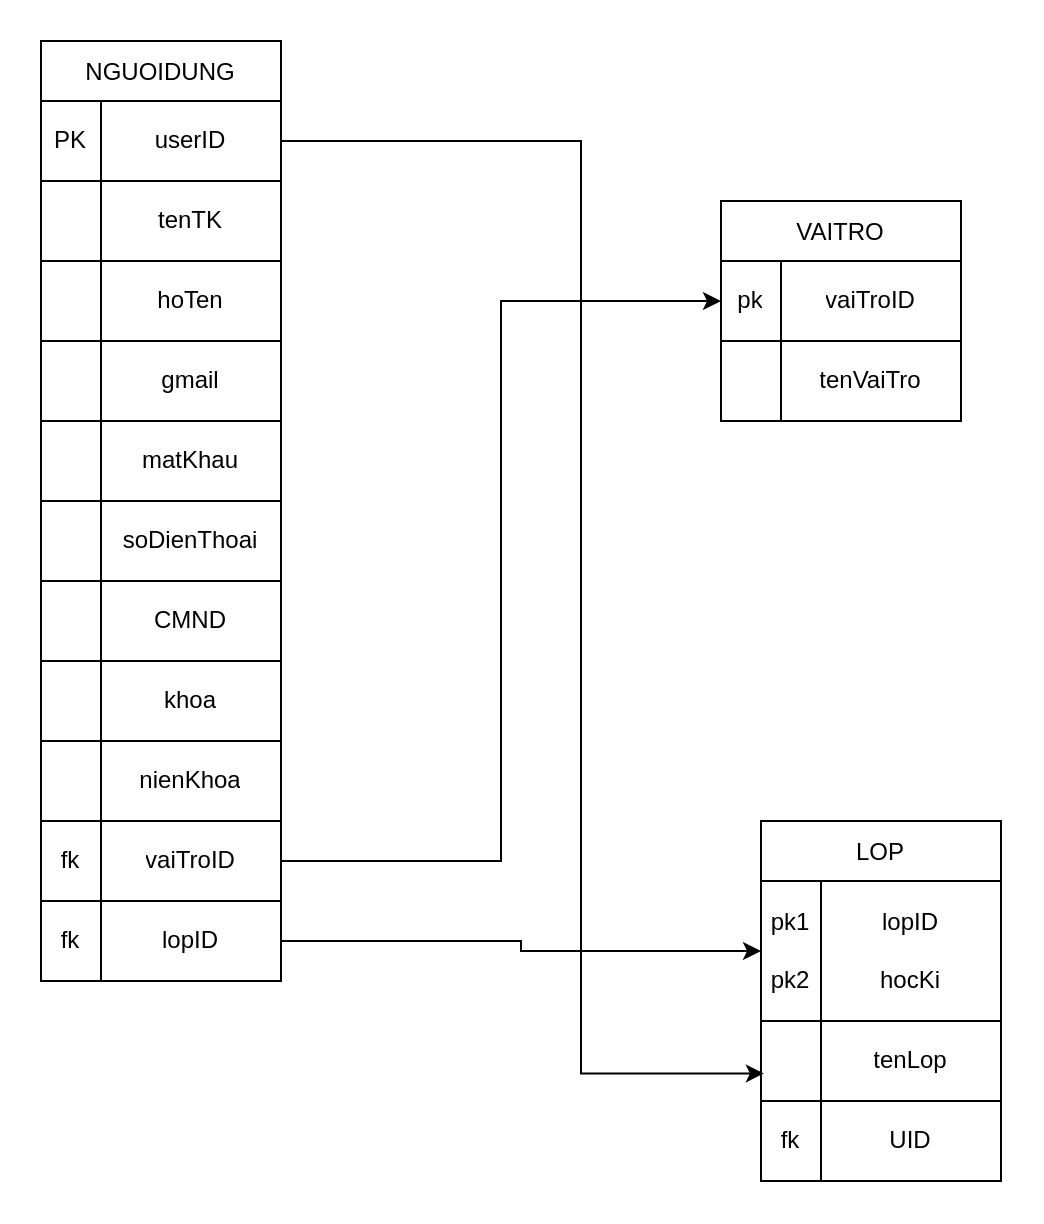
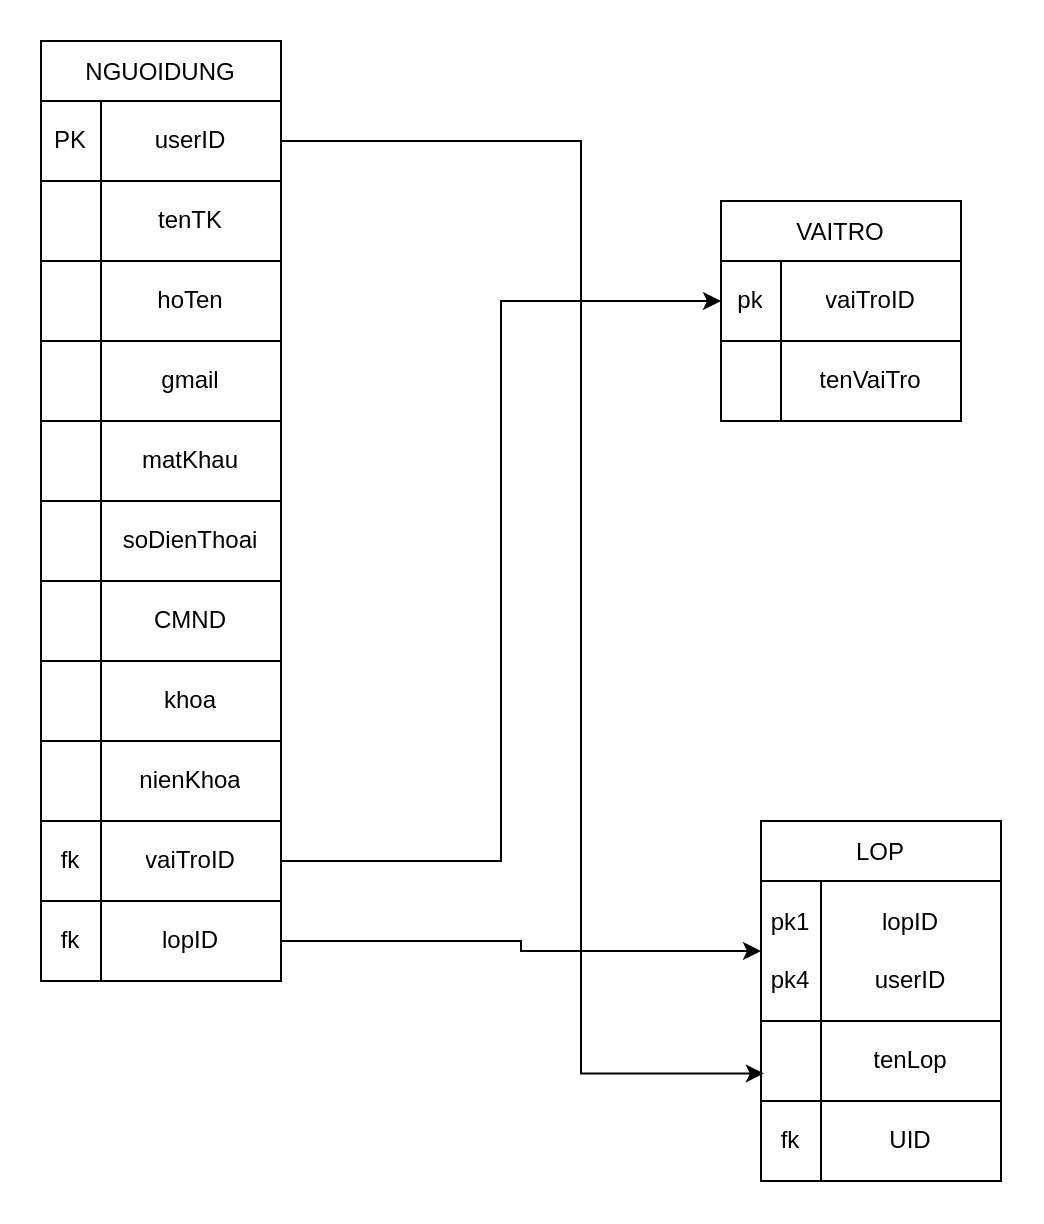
  <mxCell id="0" />
  <mxCell id="1" parent="0" />
  <mxCell id="2" value="NGUOIDUNG" style="shape=table;startSize=30;container=1;collapsible=0;childLayout=tableLayout;" vertex="1" parent="1"><mxGeometry x="20" y="20" width="120" height="470" as="geometry" /></mxCell>
  <mxCell id="3" value="" style="shape=tableRow;horizontal=0;startSize=0;swimlaneHead=0;swimlaneBody=0;strokeColor=inherit;top=0;left=0;bottom=0;right=0;collapsible=0;dropTarget=0;fillColor=none;points=[[0,0.5],[1,0.5]];portConstraint=eastwest;" vertex="1" parent="2"><mxGeometry y="30" width="120" height="40" as="geometry" /></mxCell>
  <mxCell id="4" value="PK" style="shape=partialRectangle;html=1;whiteSpace=wrap;connectable=0;strokeColor=inherit;overflow=hidden;fillColor=none;top=0;left=0;bottom=0;right=0;pointerEvents=1;" vertex="1" parent="3"><mxGeometry width="30" height="40" as="geometry"><mxRectangle width="30" height="40" as="alternateBounds" /></mxGeometry></mxCell>
  <mxCell id="5" value="userID" style="shape=partialRectangle;html=1;whiteSpace=wrap;connectable=0;strokeColor=inherit;overflow=hidden;fillColor=none;top=0;left=0;bottom=0;right=0;pointerEvents=1;" vertex="1" parent="3"><mxGeometry x="30" width="90" height="40" as="geometry"><mxRectangle width="90" height="40" as="alternateBounds" /></mxGeometry></mxCell>
  <mxCell id="6" value="" style="shape=tableRow;horizontal=0;startSize=0;swimlaneHead=0;swimlaneBody=0;strokeColor=inherit;top=0;left=0;bottom=0;right=0;collapsible=0;dropTarget=0;fillColor=none;points=[[0,0.5],[1,0.5]];portConstraint=eastwest;" vertex="1" parent="2"><mxGeometry y="70" width="120" height="40" as="geometry" /></mxCell>
  <mxCell id="7" value="" style="shape=partialRectangle;html=1;whiteSpace=wrap;connectable=0;strokeColor=inherit;overflow=hidden;fillColor=none;top=0;left=0;bottom=0;right=0;pointerEvents=1;" vertex="1" parent="6"><mxGeometry width="30" height="40" as="geometry"><mxRectangle width="30" height="40" as="alternateBounds" /></mxGeometry></mxCell>
  <mxCell id="8" value="tenTK" style="shape=partialRectangle;html=1;whiteSpace=wrap;connectable=0;strokeColor=inherit;overflow=hidden;fillColor=none;top=0;left=0;bottom=0;right=0;pointerEvents=1;" vertex="1" parent="6"><mxGeometry x="30" width="90" height="40" as="geometry"><mxRectangle width="90" height="40" as="alternateBounds" /></mxGeometry></mxCell>
  <mxCell id="9" value="" style="shape=tableRow;horizontal=0;startSize=0;swimlaneHead=0;swimlaneBody=0;strokeColor=inherit;top=0;left=0;bottom=0;right=0;collapsible=0;dropTarget=0;fillColor=none;points=[[0,0.5],[1,0.5]];portConstraint=eastwest;" vertex="1" parent="2"><mxGeometry y="110" width="120" height="40" as="geometry" /></mxCell>
  <mxCell id="10" value="" style="shape=partialRectangle;html=1;whiteSpace=wrap;connectable=0;strokeColor=inherit;overflow=hidden;fillColor=none;top=0;left=0;bottom=0;right=0;pointerEvents=1;" vertex="1" parent="9"><mxGeometry width="30" height="40" as="geometry"><mxRectangle width="30" height="40" as="alternateBounds" /></mxGeometry></mxCell>
  <mxCell id="11" value="hoTen" style="shape=partialRectangle;html=1;whiteSpace=wrap;connectable=0;strokeColor=inherit;overflow=hidden;fillColor=none;top=0;left=0;bottom=0;right=0;pointerEvents=1;" vertex="1" parent="9"><mxGeometry x="30" width="90" height="40" as="geometry"><mxRectangle width="90" height="40" as="alternateBounds" /></mxGeometry></mxCell>
  <mxCell id="12" value="" style="shape=tableRow;horizontal=0;startSize=0;swimlaneHead=0;swimlaneBody=0;strokeColor=inherit;top=0;left=0;bottom=0;right=0;collapsible=0;dropTarget=0;fillColor=none;points=[[0,0.5],[1,0.5]];portConstraint=eastwest;" vertex="1" parent="2"><mxGeometry y="150" width="120" height="40" as="geometry" /></mxCell>
  <mxCell id="13" value="" style="shape=partialRectangle;html=1;whiteSpace=wrap;connectable=0;strokeColor=inherit;overflow=hidden;fillColor=none;top=0;left=0;bottom=0;right=0;pointerEvents=1;" vertex="1" parent="12"><mxGeometry width="30" height="40" as="geometry"><mxRectangle width="30" height="40" as="alternateBounds" /></mxGeometry></mxCell>
  <mxCell id="14" value="gmail" style="shape=partialRectangle;html=1;whiteSpace=wrap;connectable=0;strokeColor=inherit;overflow=hidden;fillColor=none;top=0;left=0;bottom=0;right=0;pointerEvents=1;" vertex="1" parent="12"><mxGeometry x="30" width="90" height="40" as="geometry"><mxRectangle width="90" height="40" as="alternateBounds" /></mxGeometry></mxCell>
  <mxCell id="15" value="" style="shape=tableRow;horizontal=0;startSize=0;swimlaneHead=0;swimlaneBody=0;strokeColor=inherit;top=0;left=0;bottom=0;right=0;collapsible=0;dropTarget=0;fillColor=none;points=[[0,0.5],[1,0.5]];portConstraint=eastwest;" vertex="1" parent="2"><mxGeometry y="190" width="120" height="40" as="geometry" /></mxCell>
  <mxCell id="16" value="" style="shape=partialRectangle;html=1;whiteSpace=wrap;connectable=0;strokeColor=inherit;overflow=hidden;fillColor=none;top=0;left=0;bottom=0;right=0;pointerEvents=1;" vertex="1" parent="15"><mxGeometry width="30" height="40" as="geometry"><mxRectangle width="30" height="40" as="alternateBounds" /></mxGeometry></mxCell>
  <mxCell id="17" value="matKhau" style="shape=partialRectangle;html=1;whiteSpace=wrap;connectable=0;strokeColor=inherit;overflow=hidden;fillColor=none;top=0;left=0;bottom=0;right=0;pointerEvents=1;" vertex="1" parent="15"><mxGeometry x="30" width="90" height="40" as="geometry"><mxRectangle width="90" height="40" as="alternateBounds" /></mxGeometry></mxCell>
  <mxCell id="18" style="shape=tableRow;horizontal=0;startSize=0;swimlaneHead=0;swimlaneBody=0;strokeColor=inherit;top=0;left=0;bottom=0;right=0;collapsible=0;dropTarget=0;fillColor=none;points=[[0,0.5],[1,0.5]];portConstraint=eastwest;" vertex="1" parent="2"><mxGeometry y="230" width="120" height="40" as="geometry" /></mxCell>
  <mxCell id="19" style="shape=partialRectangle;html=1;whiteSpace=wrap;connectable=0;strokeColor=inherit;overflow=hidden;fillColor=none;top=0;left=0;bottom=0;right=0;pointerEvents=1;" vertex="1" parent="18"><mxGeometry width="30" height="40" as="geometry"><mxRectangle width="30" height="40" as="alternateBounds" /></mxGeometry></mxCell>
  <mxCell id="20" value="soDienThoai" style="shape=partialRectangle;html=1;whiteSpace=wrap;connectable=0;strokeColor=inherit;overflow=hidden;fillColor=none;top=0;left=0;bottom=0;right=0;pointerEvents=1;" vertex="1" parent="18"><mxGeometry x="30" width="90" height="40" as="geometry"><mxRectangle width="90" height="40" as="alternateBounds" /></mxGeometry></mxCell>
  <mxCell id="21" style="shape=tableRow;horizontal=0;startSize=0;swimlaneHead=0;swimlaneBody=0;strokeColor=inherit;top=0;left=0;bottom=0;right=0;collapsible=0;dropTarget=0;fillColor=none;points=[[0,0.5],[1,0.5]];portConstraint=eastwest;" vertex="1" parent="2"><mxGeometry y="270" width="120" height="40" as="geometry" /></mxCell>
  <mxCell id="22" style="shape=partialRectangle;html=1;whiteSpace=wrap;connectable=0;strokeColor=inherit;overflow=hidden;fillColor=none;top=0;left=0;bottom=0;right=0;pointerEvents=1;" vertex="1" parent="21"><mxGeometry width="30" height="40" as="geometry"><mxRectangle width="30" height="40" as="alternateBounds" /></mxGeometry></mxCell>
  <mxCell id="23" value="CMND" style="shape=partialRectangle;html=1;whiteSpace=wrap;connectable=0;strokeColor=inherit;overflow=hidden;fillColor=none;top=0;left=0;bottom=0;right=0;pointerEvents=1;" vertex="1" parent="21"><mxGeometry x="30" width="90" height="40" as="geometry"><mxRectangle width="90" height="40" as="alternateBounds" /></mxGeometry></mxCell>
  <mxCell id="24" style="shape=tableRow;horizontal=0;startSize=0;swimlaneHead=0;swimlaneBody=0;strokeColor=inherit;top=0;left=0;bottom=0;right=0;collapsible=0;dropTarget=0;fillColor=none;points=[[0,0.5],[1,0.5]];portConstraint=eastwest;" vertex="1" parent="2"><mxGeometry y="310" width="120" height="40" as="geometry" /></mxCell>
  <mxCell id="25" style="shape=partialRectangle;html=1;whiteSpace=wrap;connectable=0;strokeColor=inherit;overflow=hidden;fillColor=none;top=0;left=0;bottom=0;right=0;pointerEvents=1;" vertex="1" parent="24"><mxGeometry width="30" height="40" as="geometry"><mxRectangle width="30" height="40" as="alternateBounds" /></mxGeometry></mxCell>
  <mxCell id="26" value="khoa" style="shape=partialRectangle;html=1;whiteSpace=wrap;connectable=0;strokeColor=inherit;overflow=hidden;fillColor=none;top=0;left=0;bottom=0;right=0;pointerEvents=1;" vertex="1" parent="24"><mxGeometry x="30" width="90" height="40" as="geometry"><mxRectangle width="90" height="40" as="alternateBounds" /></mxGeometry></mxCell>
  <mxCell id="27" style="shape=tableRow;horizontal=0;startSize=0;swimlaneHead=0;swimlaneBody=0;strokeColor=inherit;top=0;left=0;bottom=0;right=0;collapsible=0;dropTarget=0;fillColor=none;points=[[0,0.5],[1,0.5]];portConstraint=eastwest;" vertex="1" parent="2"><mxGeometry y="350" width="120" height="40" as="geometry" /></mxCell>
  <mxCell id="28" style="shape=partialRectangle;html=1;whiteSpace=wrap;connectable=0;strokeColor=inherit;overflow=hidden;fillColor=none;top=0;left=0;bottom=0;right=0;pointerEvents=1;" vertex="1" parent="27"><mxGeometry width="30" height="40" as="geometry"><mxRectangle width="30" height="40" as="alternateBounds" /></mxGeometry></mxCell>
  <mxCell id="29" value="nienKhoa" style="shape=partialRectangle;html=1;whiteSpace=wrap;connectable=0;strokeColor=inherit;overflow=hidden;fillColor=none;top=0;left=0;bottom=0;right=0;pointerEvents=1;" vertex="1" parent="27"><mxGeometry x="30" width="90" height="40" as="geometry"><mxRectangle width="90" height="40" as="alternateBounds" /></mxGeometry></mxCell>
  <mxCell id="30" style="shape=tableRow;horizontal=0;startSize=0;swimlaneHead=0;swimlaneBody=0;strokeColor=inherit;top=0;left=0;bottom=0;right=0;collapsible=0;dropTarget=0;fillColor=none;points=[[0,0.5],[1,0.5]];portConstraint=eastwest;" vertex="1" parent="2"><mxGeometry y="390" width="120" height="40" as="geometry" /></mxCell>
  <mxCell id="31" value="fk" style="shape=partialRectangle;html=1;whiteSpace=wrap;connectable=0;strokeColor=inherit;overflow=hidden;fillColor=none;top=0;left=0;bottom=0;right=0;pointerEvents=1;" vertex="1" parent="30"><mxGeometry width="30" height="40" as="geometry"><mxRectangle width="30" height="40" as="alternateBounds" /></mxGeometry></mxCell>
  <mxCell id="32" value="vaiTroID" style="shape=partialRectangle;html=1;whiteSpace=wrap;connectable=0;strokeColor=inherit;overflow=hidden;fillColor=none;top=0;left=0;bottom=0;right=0;pointerEvents=1;" vertex="1" parent="30"><mxGeometry x="30" width="90" height="40" as="geometry"><mxRectangle width="90" height="40" as="alternateBounds" /></mxGeometry></mxCell>
  <mxCell id="33" style="shape=tableRow;horizontal=0;startSize=0;swimlaneHead=0;swimlaneBody=0;strokeColor=inherit;top=0;left=0;bottom=0;right=0;collapsible=0;dropTarget=0;fillColor=none;points=[[0,0.5],[1,0.5]];portConstraint=eastwest;" vertex="1" parent="2"><mxGeometry y="430" width="120" height="40" as="geometry" /></mxCell>
  <mxCell id="34" value="fk" style="shape=partialRectangle;html=1;whiteSpace=wrap;connectable=0;strokeColor=inherit;overflow=hidden;fillColor=none;top=0;left=0;bottom=0;right=0;pointerEvents=1;" vertex="1" parent="33"><mxGeometry width="30" height="40" as="geometry"><mxRectangle width="30" height="40" as="alternateBounds" /></mxGeometry></mxCell>
  <mxCell id="35" value="lopID" style="shape=partialRectangle;html=1;whiteSpace=wrap;connectable=0;strokeColor=inherit;overflow=hidden;fillColor=none;top=0;left=0;bottom=0;right=0;pointerEvents=1;" vertex="1" parent="33"><mxGeometry x="30" width="90" height="40" as="geometry"><mxRectangle width="90" height="40" as="alternateBounds" /></mxGeometry></mxCell>
  <mxCell id="36" style="edgeStyle=orthogonalEdgeStyle;rounded=0;orthogonalLoop=1;jettySize=auto;html=1;entryX=0;entryY=0.5;entryDx=0;entryDy=0;" edge="1" parent="1" source="30" target="38"><mxGeometry relative="1" as="geometry"><mxPoint x="350" y="150" as="targetPoint" /></mxGeometry></mxCell>
  <mxCell id="37" value="VAITRO" style="shape=table;startSize=30;container=1;collapsible=0;childLayout=tableLayout;" vertex="1" parent="1"><mxGeometry x="360" y="100" width="120" height="110" as="geometry" /></mxCell>
  <mxCell id="38" value="" style="shape=tableRow;horizontal=0;startSize=0;swimlaneHead=0;swimlaneBody=0;strokeColor=inherit;top=0;left=0;bottom=0;right=0;collapsible=0;dropTarget=0;fillColor=none;points=[[0,0.5],[1,0.5]];portConstraint=eastwest;" vertex="1" parent="37"><mxGeometry y="30" width="120" height="40" as="geometry" /></mxCell>
  <mxCell id="39" value="pk" style="shape=partialRectangle;html=1;whiteSpace=wrap;connectable=0;strokeColor=inherit;overflow=hidden;fillColor=none;top=0;left=0;bottom=0;right=0;pointerEvents=1;" vertex="1" parent="38"><mxGeometry width="30" height="40" as="geometry"><mxRectangle width="30" height="40" as="alternateBounds" /></mxGeometry></mxCell>
  <mxCell id="40" value="vaiTroID" style="shape=partialRectangle;html=1;whiteSpace=wrap;connectable=0;strokeColor=inherit;overflow=hidden;fillColor=none;top=0;left=0;bottom=0;right=0;pointerEvents=1;" vertex="1" parent="38"><mxGeometry x="30" width="90" height="40" as="geometry"><mxRectangle width="90" height="40" as="alternateBounds" /></mxGeometry></mxCell>
  <mxCell id="41" value="" style="shape=tableRow;horizontal=0;startSize=0;swimlaneHead=0;swimlaneBody=0;strokeColor=inherit;top=0;left=0;bottom=0;right=0;collapsible=0;dropTarget=0;fillColor=none;points=[[0,0.5],[1,0.5]];portConstraint=eastwest;" vertex="1" parent="37"><mxGeometry y="70" width="120" height="40" as="geometry" /></mxCell>
  <mxCell id="42" value="" style="shape=partialRectangle;html=1;whiteSpace=wrap;connectable=0;strokeColor=inherit;overflow=hidden;fillColor=none;top=0;left=0;bottom=0;right=0;pointerEvents=1;" vertex="1" parent="41"><mxGeometry width="30" height="40" as="geometry"><mxRectangle width="30" height="40" as="alternateBounds" /></mxGeometry></mxCell>
  <mxCell id="43" value="tenVaiTro" style="shape=partialRectangle;html=1;whiteSpace=wrap;connectable=0;strokeColor=inherit;overflow=hidden;fillColor=none;top=0;left=0;bottom=0;right=0;pointerEvents=1;" vertex="1" parent="41"><mxGeometry x="30" width="90" height="40" as="geometry"><mxRectangle width="90" height="40" as="alternateBounds" /></mxGeometry></mxCell>
  <mxCell id="44" style="edgeStyle=orthogonalEdgeStyle;rounded=0;orthogonalLoop=1;jettySize=auto;html=1;entryX=0;entryY=0.5;entryDx=0;entryDy=0;" edge="1" parent="1" source="33" target="46"><mxGeometry relative="1" as="geometry"><mxPoint x="360" y="470" as="targetPoint" /></mxGeometry></mxCell>
  <mxCell id="45" value="LOP" style="shape=table;startSize=30;container=1;collapsible=0;childLayout=tableLayout;" vertex="1" parent="1"><mxGeometry x="380" y="410" width="120" height="180" as="geometry" /></mxCell>
  <mxCell id="46" value="" style="shape=tableRow;horizontal=0;startSize=0;swimlaneHead=0;swimlaneBody=0;strokeColor=inherit;top=0;left=0;bottom=0;right=0;collapsible=0;dropTarget=0;fillColor=none;points=[[0,0.5],[1,0.5]];portConstraint=eastwest;" vertex="1" parent="45"><mxGeometry y="30" width="120" height="70" as="geometry" /></mxCell>
- <mxCell id="47" value="pk1&lt;br&gt;&lt;br&gt;pk2" style="shape=partialRectangle;html=1;whiteSpace=wrap;connectable=0;strokeColor=inherit;overflow=hidden;fillColor=none;top=0;left=0;bottom=0;right=0;pointerEvents=1;" vertex="1" parent="46"><mxGeometry width="30" height="70" as="geometry"><mxRectangle width="30" height="70" as="alternateBounds" /></mxGeometry></mxCell>
- <mxCell id="48" value="lopID&lt;br&gt;&lt;br&gt;hocKi" style="shape=partialRectangle;html=1;whiteSpace=wrap;connectable=0;strokeColor=inherit;overflow=hidden;fillColor=none;top=1;left=0;bottom=0;right=0;pointerEvents=1;" vertex="1" parent="46"><mxGeometry x="30" width="90" height="70" as="geometry"><mxRectangle width="90" height="70" as="alternateBounds" /></mxGeometry></mxCell>
+ <mxCell id="47" value="pk1&lt;br&gt;&lt;br&gt;pk4" style="shape=partialRectangle;html=1;whiteSpace=wrap;connectable=0;strokeColor=inherit;overflow=hidden;fillColor=none;top=0;left=0;bottom=0;right=0;pointerEvents=1;" vertex="1" parent="46"><mxGeometry width="30" height="70" as="geometry"><mxRectangle width="30" height="70" as="alternateBounds" /></mxGeometry></mxCell>
+ <mxCell id="48" value="lopID&lt;br&gt;&lt;br&gt;userID" style="shape=partialRectangle;html=1;whiteSpace=wrap;connectable=0;strokeColor=inherit;overflow=hidden;fillColor=none;top=1;left=0;bottom=0;right=0;pointerEvents=1;" vertex="1" parent="46"><mxGeometry x="30" width="90" height="70" as="geometry"><mxRectangle width="90" height="70" as="alternateBounds" /></mxGeometry></mxCell>
  <mxCell id="49" value="" style="shape=tableRow;horizontal=0;startSize=0;swimlaneHead=0;swimlaneBody=0;strokeColor=inherit;top=0;left=0;bottom=0;right=0;collapsible=0;dropTarget=0;fillColor=none;points=[[0,0.5],[1,0.5]];portConstraint=eastwest;" vertex="1" parent="45"><mxGeometry y="100" width="120" height="40" as="geometry" /></mxCell>
  <mxCell id="50" value="" style="shape=partialRectangle;html=1;whiteSpace=wrap;connectable=0;strokeColor=inherit;overflow=hidden;fillColor=none;top=0;left=0;bottom=0;right=0;pointerEvents=1;" vertex="1" parent="49"><mxGeometry width="30" height="40" as="geometry"><mxRectangle width="30" height="40" as="alternateBounds" /></mxGeometry></mxCell>
  <mxCell id="51" value="tenLop" style="shape=partialRectangle;html=1;whiteSpace=wrap;connectable=0;strokeColor=inherit;overflow=hidden;fillColor=none;top=0;left=0;bottom=0;right=0;pointerEvents=1;" vertex="1" parent="49"><mxGeometry x="30" width="90" height="40" as="geometry"><mxRectangle width="90" height="40" as="alternateBounds" /></mxGeometry></mxCell>
  <mxCell id="52" value="" style="shape=tableRow;horizontal=0;startSize=0;swimlaneHead=0;swimlaneBody=0;strokeColor=inherit;top=0;left=0;bottom=0;right=0;collapsible=0;dropTarget=0;fillColor=none;points=[[0,0.5],[1,0.5]];portConstraint=eastwest;" vertex="1" parent="45"><mxGeometry y="140" width="120" height="40" as="geometry" /></mxCell>
  <mxCell id="53" value="fk" style="shape=partialRectangle;html=1;whiteSpace=wrap;connectable=0;strokeColor=inherit;overflow=hidden;fillColor=none;top=0;left=0;bottom=0;right=0;pointerEvents=1;" vertex="1" parent="52"><mxGeometry width="30" height="40" as="geometry"><mxRectangle width="30" height="40" as="alternateBounds" /></mxGeometry></mxCell>
  <mxCell id="54" value="UID" style="shape=partialRectangle;html=1;whiteSpace=wrap;connectable=0;strokeColor=inherit;overflow=hidden;fillColor=none;top=0;left=0;bottom=0;right=0;pointerEvents=1;" vertex="1" parent="52"><mxGeometry x="30" width="90" height="40" as="geometry"><mxRectangle width="90" height="40" as="alternateBounds" /></mxGeometry></mxCell>
  <mxCell id="55" style="edgeStyle=orthogonalEdgeStyle;rounded=0;orthogonalLoop=1;jettySize=auto;html=1;entryX=0.012;entryY=0.656;entryDx=0;entryDy=0;entryPerimeter=0;" edge="1" parent="1" source="3" target="49"><mxGeometry relative="1" as="geometry"><Array as="points"><mxPoint x="290" y="70" /><mxPoint x="290" y="536" /></Array></mxGeometry></mxCell>
